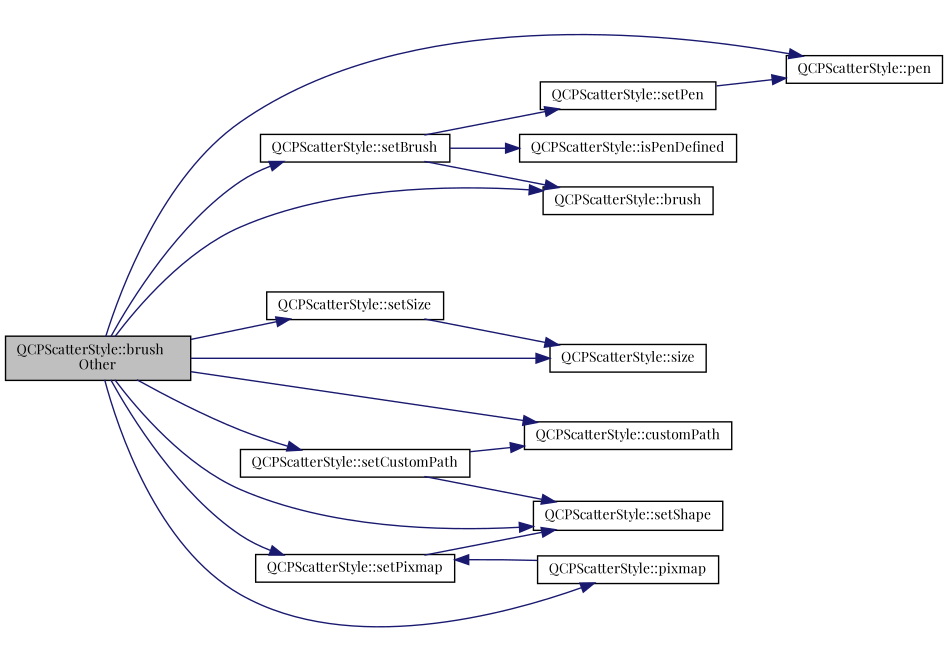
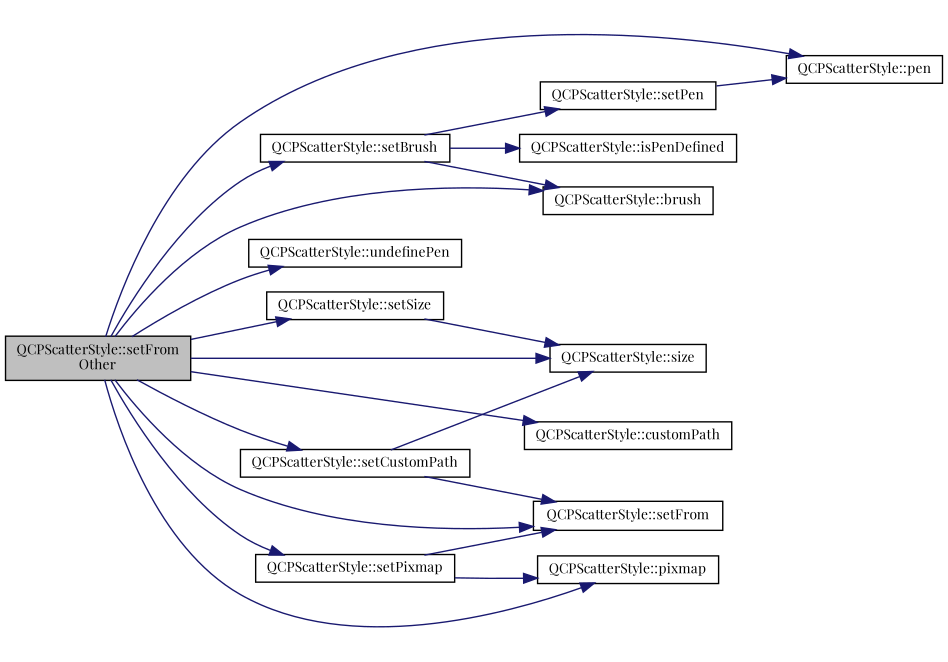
  digraph {
    fontname="Playfair Display"
    rankdir=LR
    node [color=black fillcolor=white fontname="Playfair Display" fontsize=10 shape=record style=filled]
    edge [color=midnightblue fontname="Playfair Display" fontsize=10 labelfontname=Helvetica labelfontsize=10 style=solid]
-   n1 [fillcolor=grey75 fontcolor=black height=0.2 label="QCPScatterStyle::brush\lOther" width=0.4]
+   n1 [fillcolor=grey75 fontcolor=black height=0.2 label="QCPScatterStyle::setFrom\lOther" width=0.4]
    n2 [height=0.2 label="QCPScatterStyle::pen" width=0.4]
+   n3 [height=0.2 label="QCPScatterStyle::undefinePen" width=0.4]
    n4 [height=0.2 label="QCPScatterStyle::setBrush" width=0.4]
    n5 [height=0.2 label="QCPScatterStyle::brush" width=0.4]
    n6 [height=0.2 label="QCPScatterStyle::setSize" width=0.4]
    n7 [height=0.2 label="QCPScatterStyle::size" width=0.4]
-   n8 [height=0.2 label="QCPScatterStyle::setShape" width=0.4]
+   n8 [height=0.2 label="QCPScatterStyle::setFrom" width=0.4]
    n9 [height=0.2 label="QCPScatterStyle::setPixmap" width=0.4]
    n10 [height=0.2 label="QCPScatterStyle::pixmap" width=0.4]
    n11 [height=0.2 label="QCPScatterStyle::setCustomPath" width=0.4]
    n12 [height=0.2 label="QCPScatterStyle::customPath" width=0.4]
    n13 [height=0.2 label="QCPScatterStyle::setPen" width=0.4]
    n14 [height=0.2 label="QCPScatterStyle::isPenDefined" width=0.4]
    n1 -> n2
+   n1 -> n3
    n1 -> n4
    n1 -> n5
    n1 -> n6
    n1 -> n7
    n1 -> n8
    n1 -> n9
    n1 -> n10
    n1 -> n11
    n1 -> n12
    n4 -> n5
    n4 -> n13
    n4 -> n14
    n6 -> n7
    n9 -> n8
-   n10 -> n9
+   n9 -> n10
    n11 -> n8
-   n11 -> n12
+   n11 -> n7
    n13 -> n2
  }
